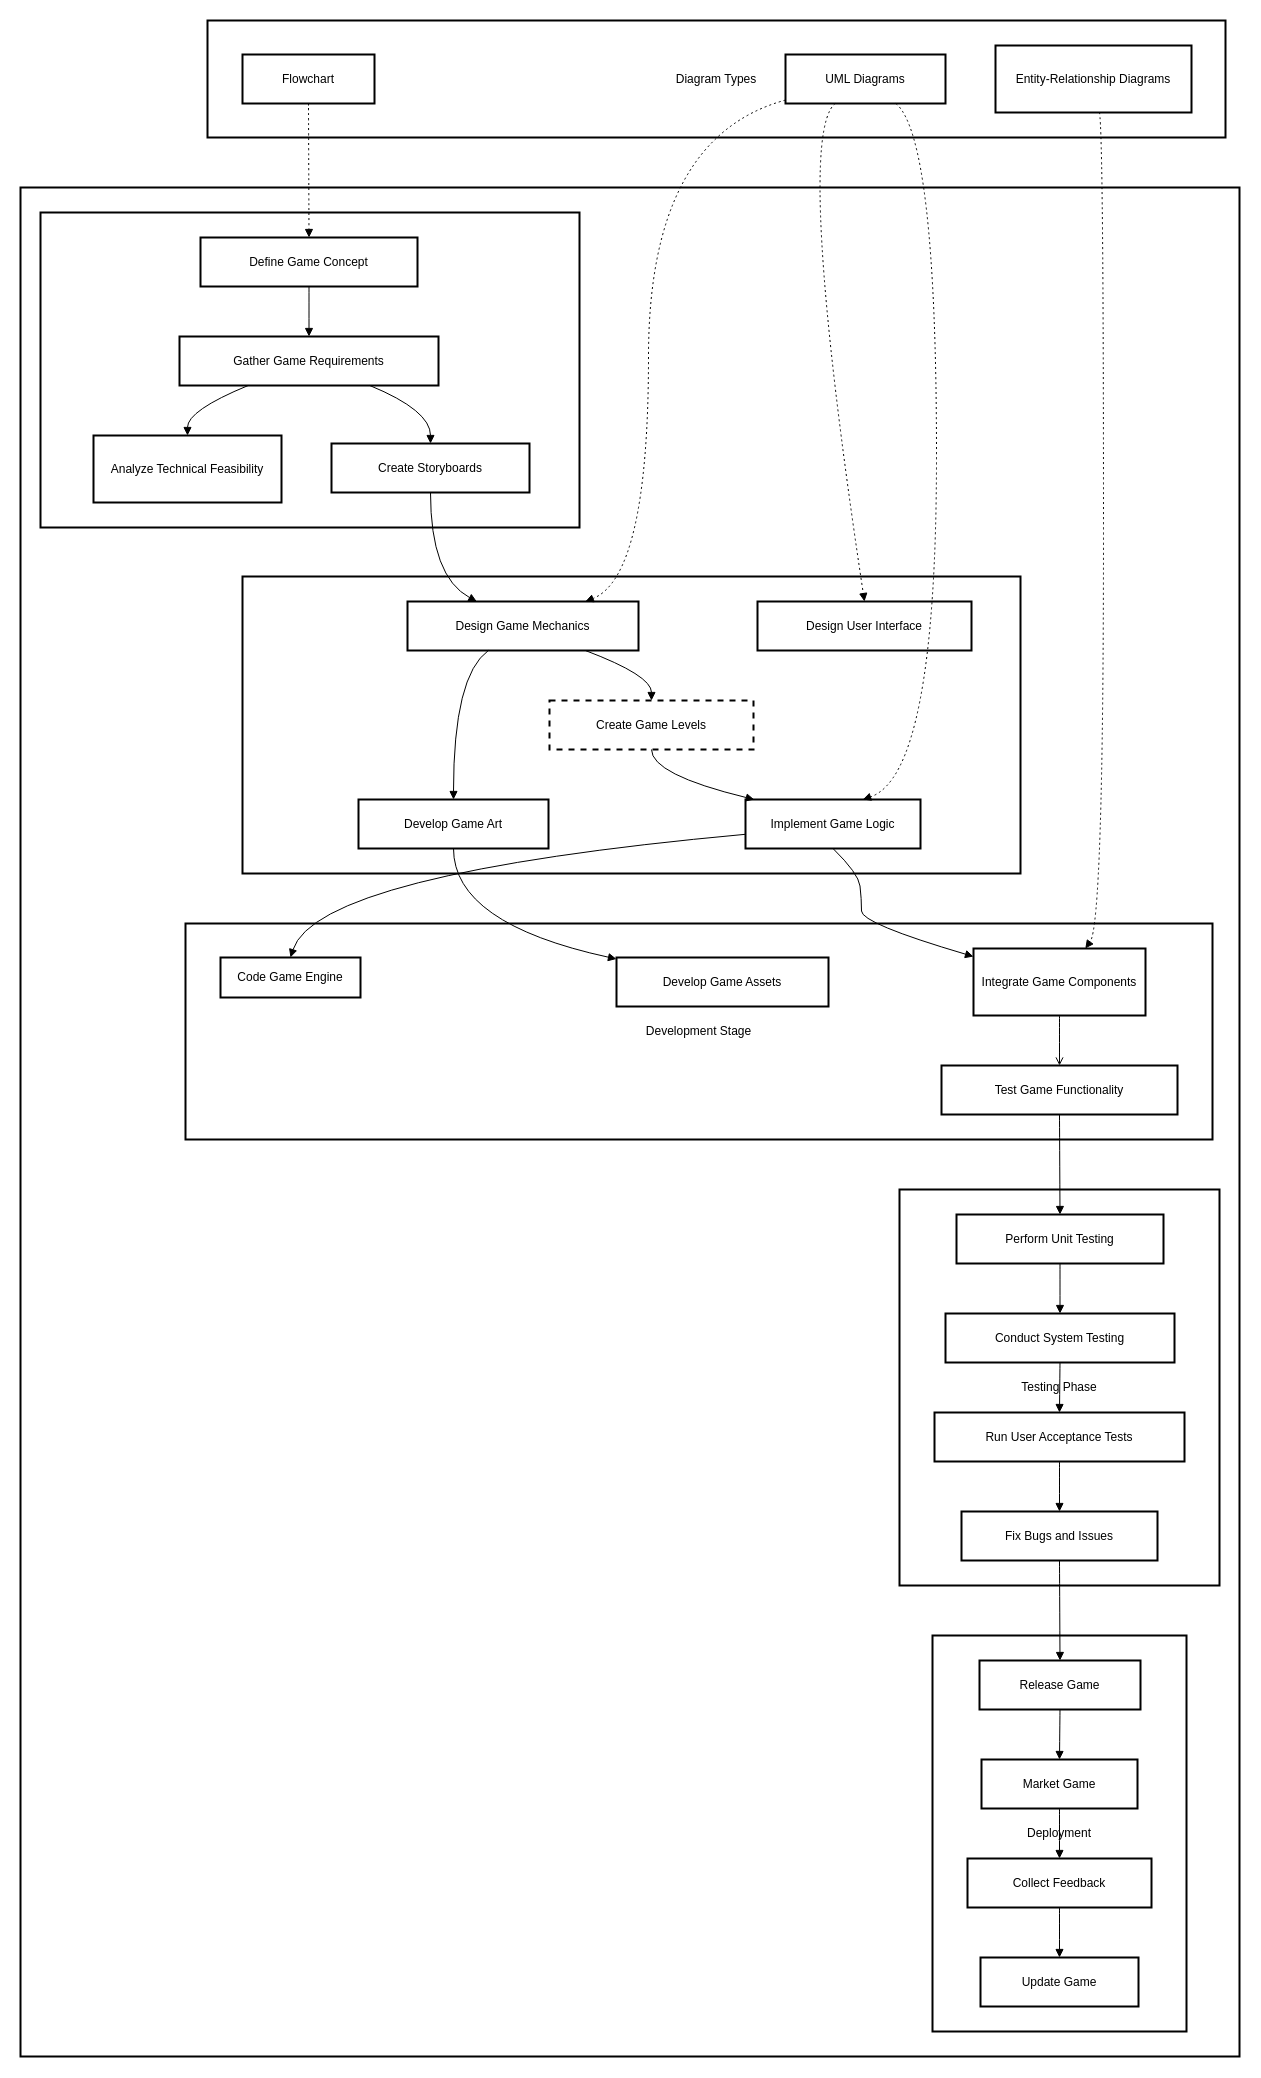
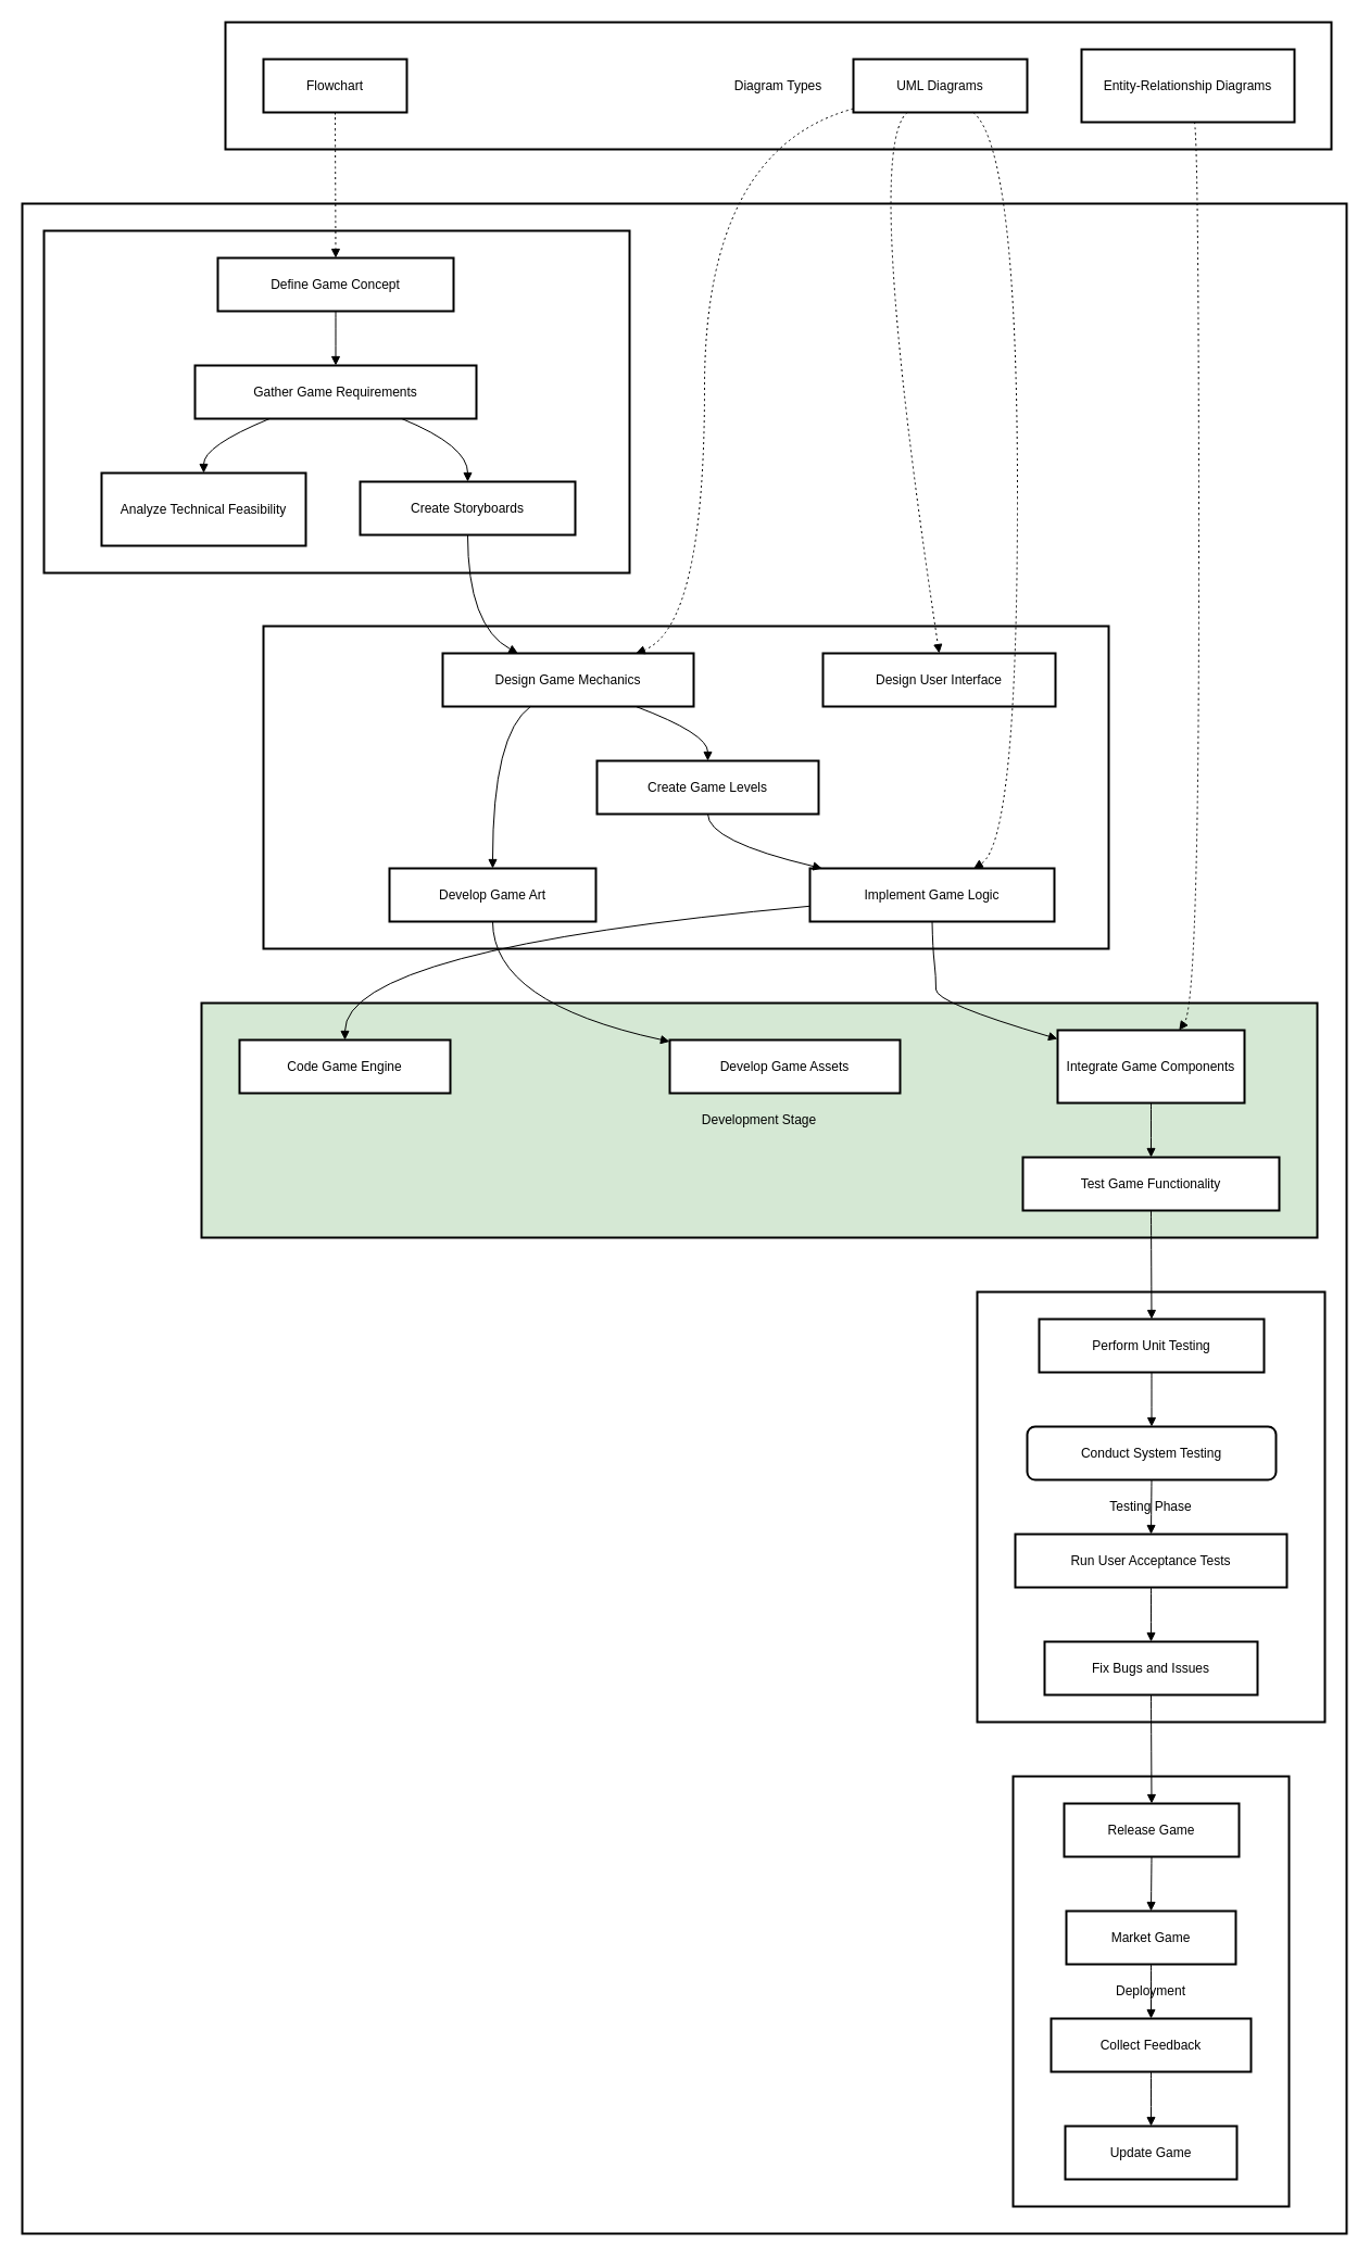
  <mxCell id="0" />
  <mxCell id="1" parent="0" />
  <mxCell id="2" value="Diagram Types" style="whiteSpace=wrap;strokeWidth=2;" parent="1" vertex="1"><mxGeometry x="207" y="20" width="1018" height="117" as="geometry" /></mxCell>
  <mxCell id="3" value="Game Development Process" style="whiteSpace=wrap;strokeWidth=2;" parent="1" vertex="1"><mxGeometry x="20" y="187" width="1219" height="1869" as="geometry" /></mxCell>
  <mxCell id="4" value="Deployment" style="whiteSpace=wrap;strokeWidth=2;" parent="1" vertex="1"><mxGeometry x="932" y="1635" width="254" height="396" as="geometry" /></mxCell>
  <mxCell id="5" value="Testing Phase" style="whiteSpace=wrap;strokeWidth=2;" parent="1" vertex="1"><mxGeometry x="899" y="1189" width="320" height="396" as="geometry" /></mxCell>
- <mxCell id="6" value="Development Stage" style="whiteSpace=wrap;strokeWidth=2;" parent="1" vertex="1"><mxGeometry x="185" y="923" width="1027" height="216" as="geometry" /></mxCell>
+ <mxCell id="6" value="Development Stage" style="whiteSpace=wrap;strokeWidth=2;fillColor=#d5e8d4;" parent="1" vertex="1"><mxGeometry x="185" y="923" width="1027" height="216" as="geometry" /></mxCell>
  <mxCell id="7" value="Design Phase" style="whiteSpace=wrap;strokeWidth=2;" parent="1" vertex="1"><mxGeometry x="242" y="576" width="778" height="297" as="geometry" /></mxCell>
  <mxCell id="8" value="Requirements Analysis" style="whiteSpace=wrap;strokeWidth=2;" parent="1" vertex="1"><mxGeometry x="40" y="212" width="539" height="315" as="geometry" /></mxCell>
  <mxCell id="9" value="Define Game Concept" style="whiteSpace=wrap;strokeWidth=2;" parent="1" vertex="1"><mxGeometry x="200" y="237" width="217" height="49" as="geometry" /></mxCell>
  <mxCell id="10" value="Gather Game Requirements" style="whiteSpace=wrap;strokeWidth=2;" parent="1" vertex="1"><mxGeometry x="179" y="336" width="259" height="49" as="geometry" /></mxCell>
  <mxCell id="11" value="Analyze Technical Feasibility" style="whiteSpace=wrap;strokeWidth=2;" parent="1" vertex="1"><mxGeometry x="93" y="435" width="188" height="67" as="geometry" /></mxCell>
  <mxCell id="12" value="Create Storyboards" style="whiteSpace=wrap;strokeWidth=2;" parent="1" vertex="1"><mxGeometry x="331" y="443" width="198" height="49" as="geometry" /></mxCell>
  <mxCell id="13" value="Design Game Mechanics" style="whiteSpace=wrap;strokeWidth=2;" parent="1" vertex="1"><mxGeometry x="407" y="601" width="231" height="49" as="geometry" /></mxCell>
- <mxCell id="14" value="Create Game Levels" style="whiteSpace=wrap;strokeWidth=2;dashed=1;" parent="1" vertex="1"><mxGeometry x="549" y="700" width="204" height="49" as="geometry" /></mxCell>
+ <mxCell id="14" value="Create Game Levels" style="whiteSpace=wrap;strokeWidth=2;" parent="1" vertex="1"><mxGeometry x="549" y="700" width="204" height="49" as="geometry" /></mxCell>
  <mxCell id="15" value="Develop Game Art" style="whiteSpace=wrap;strokeWidth=2;" parent="1" vertex="1"><mxGeometry x="358" y="799" width="190" height="49" as="geometry" /></mxCell>
- <mxCell id="16" value="Implement Game Logic" style="whiteSpace=wrap;strokeWidth=2;" parent="1" vertex="1"><mxGeometry x="745" y="799" width="175" height="49" as="geometry" /></mxCell>
+ <mxCell id="16" value="Implement Game Logic" style="whiteSpace=wrap;strokeWidth=2;" parent="1" vertex="1"><mxGeometry x="745" y="799" width="225" height="49" as="geometry" /></mxCell>
  <mxCell id="17" value="Design User Interface" style="whiteSpace=wrap;strokeWidth=2;" parent="1" vertex="1"><mxGeometry x="757" y="601" width="214" height="49" as="geometry" /></mxCell>
- <mxCell id="18" value="Code Game Engine" style="whiteSpace=wrap;strokeWidth=2;" parent="1" vertex="1"><mxGeometry x="220" y="957" width="140" height="40" as="geometry" /></mxCell>
+ <mxCell id="18" value="Code Game Engine" style="whiteSpace=wrap;strokeWidth=2;" parent="1" vertex="1"><mxGeometry x="220" y="957" width="194" height="49" as="geometry" /></mxCell>
  <mxCell id="19" value="Develop Game Assets" style="whiteSpace=wrap;strokeWidth=2;" parent="1" vertex="1"><mxGeometry x="616" y="957" width="212" height="49" as="geometry" /></mxCell>
  <mxCell id="20" value="Integrate Game Components" style="whiteSpace=wrap;strokeWidth=2;" parent="1" vertex="1"><mxGeometry x="973" y="948" width="172" height="67" as="geometry" /></mxCell>
  <mxCell id="21" value="Test Game Functionality" style="whiteSpace=wrap;strokeWidth=2;" parent="1" vertex="1"><mxGeometry x="941" y="1065" width="236" height="49" as="geometry" /></mxCell>
  <mxCell id="22" value="Perform Unit Testing" style="whiteSpace=wrap;strokeWidth=2;" parent="1" vertex="1"><mxGeometry x="956" y="1214" width="207" height="49" as="geometry" /></mxCell>
- <mxCell id="23" value="Conduct System Testing" style="whiteSpace=wrap;strokeWidth=2;" parent="1" vertex="1"><mxGeometry x="945" y="1313" width="229" height="49" as="geometry" /></mxCell>
+ <mxCell id="23" value="Conduct System Testing" style="whiteSpace=wrap;strokeWidth=2;rounded=1;" parent="1" vertex="1"><mxGeometry x="945" y="1313" width="229" height="49" as="geometry" /></mxCell>
  <mxCell id="24" value="Run User Acceptance Tests" style="whiteSpace=wrap;strokeWidth=2;" parent="1" vertex="1"><mxGeometry x="934" y="1412" width="250" height="49" as="geometry" /></mxCell>
  <mxCell id="25" value="Fix Bugs and Issues" style="whiteSpace=wrap;strokeWidth=2;" parent="1" vertex="1"><mxGeometry x="961" y="1511" width="196" height="49" as="geometry" /></mxCell>
  <mxCell id="26" value="Release Game" style="whiteSpace=wrap;strokeWidth=2;" parent="1" vertex="1"><mxGeometry x="979" y="1660" width="161" height="49" as="geometry" /></mxCell>
  <mxCell id="27" value="Market Game" style="whiteSpace=wrap;strokeWidth=2;" parent="1" vertex="1"><mxGeometry x="981" y="1759" width="156" height="49" as="geometry" /></mxCell>
  <mxCell id="28" value="Collect Feedback" style="whiteSpace=wrap;strokeWidth=2;" parent="1" vertex="1"><mxGeometry x="967" y="1858" width="184" height="49" as="geometry" /></mxCell>
  <mxCell id="29" value="Update Game" style="whiteSpace=wrap;strokeWidth=2;" parent="1" vertex="1"><mxGeometry x="980" y="1957" width="158" height="49" as="geometry" /></mxCell>
  <mxCell id="30" value="Flowchart" style="whiteSpace=wrap;strokeWidth=2;" parent="1" vertex="1"><mxGeometry x="242" y="54" width="132" height="49" as="geometry" /></mxCell>
  <mxCell id="31" value="UML Diagrams" style="whiteSpace=wrap;strokeWidth=2;" parent="1" vertex="1"><mxGeometry x="785" y="54" width="160" height="49" as="geometry" /></mxCell>
  <mxCell id="32" value="Entity-Relationship Diagrams" style="whiteSpace=wrap;strokeWidth=2;" parent="1" vertex="1"><mxGeometry x="995" y="45" width="196" height="67" as="geometry" /></mxCell>
  <mxCell id="33" value="" style="curved=1;startArrow=none;endArrow=block;exitX=0.5;exitY=0.99;entryX=0.5;entryY=-0.01;" parent="1" source="9" target="10" edge="1"><mxGeometry relative="1" as="geometry"><Array as="points" /></mxGeometry></mxCell>
  <mxCell id="34" value="" style="curved=1;startArrow=none;endArrow=block;exitX=0.27;exitY=0.99;entryX=0.5;entryY=-0.01;" parent="1" source="10" target="11" edge="1"><mxGeometry relative="1" as="geometry"><Array as="points"><mxPoint x="187" y="410" /></Array></mxGeometry></mxCell>
  <mxCell id="35" value="" style="curved=1;startArrow=none;endArrow=block;exitX=0.73;exitY=0.99;entryX=0.5;entryY=0.01;" parent="1" source="10" target="12" edge="1"><mxGeometry relative="1" as="geometry"><Array as="points"><mxPoint x="430" y="410" /></Array></mxGeometry></mxCell>
  <mxCell id="36" value="" style="curved=1;startArrow=none;endArrow=block;exitX=0.5;exitY=1.01;entryX=0.3;entryY=0;" parent="1" source="12" target="13" edge="1"><mxGeometry relative="1" as="geometry"><Array as="points"><mxPoint x="430" y="576" /></Array></mxGeometry></mxCell>
  <mxCell id="37" value="" style="curved=1;startArrow=none;endArrow=block;exitX=0.77;exitY=1;entryX=0.5;entryY=0;" parent="1" source="13" target="14" edge="1"><mxGeometry relative="1" as="geometry"><Array as="points"><mxPoint x="651" y="675" /></Array></mxGeometry></mxCell>
  <mxCell id="38" value="" style="curved=1;startArrow=none;endArrow=block;exitX=0.35;exitY=1;entryX=0.5;entryY=0;" parent="1" source="13" target="15" edge="1"><mxGeometry relative="1" as="geometry"><Array as="points"><mxPoint x="453" y="675" /></Array></mxGeometry></mxCell>
  <mxCell id="39" value="" style="curved=1;startArrow=none;endArrow=block;exitX=0.5;exitY=1;entryX=0.05;entryY=0;" parent="1" source="14" target="16" edge="1"><mxGeometry relative="1" as="geometry"><Array as="points"><mxPoint x="651" y="774" /></Array></mxGeometry></mxCell>
  <mxCell id="40" value="" style="curved=1;startArrow=none;endArrow=block;exitX=0;exitY=0.71;entryX=0.5;entryY=0;" parent="1" source="16" target="18" edge="1"><mxGeometry relative="1" as="geometry"><Array as="points"><mxPoint x="317" y="873" /></Array></mxGeometry></mxCell>
  <mxCell id="41" value="" style="curved=1;startArrow=none;endArrow=block;exitX=0.5;exitY=1;entryX=0;entryY=0.03;" parent="1" source="15" target="19" edge="1"><mxGeometry relative="1" as="geometry"><Array as="points"><mxPoint x="453" y="923" /></Array></mxGeometry></mxCell>
  <mxCell id="42" value="" style="curved=1;startArrow=none;endArrow=block;exitX=0.5;exitY=1;entryX=0;entryY=0.12;" parent="1" source="16" target="20" edge="1"><mxGeometry relative="1" as="geometry"><Array as="points"><mxPoint x="858" y="873" /><mxPoint x="861" y="898" /><mxPoint x="861" y="923" /></Array></mxGeometry></mxCell>
- <mxCell id="43" value="" style="curved=1;startArrow=none;endArrow=open;exitX=0.5;exitY=1;entryX=0.5;entryY=0;" parent="1" source="20" target="21" edge="1"><mxGeometry relative="1" as="geometry"><Array as="points" /></mxGeometry></mxCell>
+ <mxCell id="43" value="" style="curved=1;startArrow=none;endArrow=block;exitX=0.5;exitY=1;entryX=0.5;entryY=0;" parent="1" source="20" target="21" edge="1"><mxGeometry relative="1" as="geometry"><Array as="points" /></mxGeometry></mxCell>
  <mxCell id="44" value="" style="curved=1;startArrow=none;endArrow=block;exitX=0.5;exitY=1;entryX=0.5;entryY=0;" parent="1" source="21" target="22" edge="1"><mxGeometry relative="1" as="geometry"><Array as="points" /></mxGeometry></mxCell>
  <mxCell id="45" value="" style="curved=1;startArrow=none;endArrow=block;exitX=0.5;exitY=1;entryX=0.5;entryY=0;" parent="1" source="22" target="23" edge="1"><mxGeometry relative="1" as="geometry"><Array as="points" /></mxGeometry></mxCell>
  <mxCell id="46" value="" style="curved=1;startArrow=none;endArrow=block;exitX=0.5;exitY=1;entryX=0.5;entryY=0;" parent="1" source="23" target="24" edge="1"><mxGeometry relative="1" as="geometry"><Array as="points" /></mxGeometry></mxCell>
  <mxCell id="47" value="" style="curved=1;startArrow=none;endArrow=block;exitX=0.5;exitY=1;entryX=0.5;entryY=0;" parent="1" source="24" target="25" edge="1"><mxGeometry relative="1" as="geometry"><Array as="points" /></mxGeometry></mxCell>
  <mxCell id="48" value="" style="curved=1;startArrow=none;endArrow=block;exitX=0.5;exitY=1;entryX=0.5;entryY=0;" parent="1" source="25" target="26" edge="1"><mxGeometry relative="1" as="geometry"><Array as="points" /></mxGeometry></mxCell>
  <mxCell id="49" value="" style="curved=1;startArrow=none;endArrow=block;exitX=0.5;exitY=1;entryX=0.5;entryY=0;" parent="1" source="26" target="27" edge="1"><mxGeometry relative="1" as="geometry"><Array as="points" /></mxGeometry></mxCell>
  <mxCell id="50" value="" style="curved=1;startArrow=none;endArrow=block;exitX=0.5;exitY=1;entryX=0.5;entryY=0;" parent="1" source="27" target="28" edge="1"><mxGeometry relative="1" as="geometry"><Array as="points" /></mxGeometry></mxCell>
  <mxCell id="51" value="" style="curved=1;startArrow=none;endArrow=block;exitX=0.5;exitY=1;entryX=0.5;entryY=0;" parent="1" source="28" target="29" edge="1"><mxGeometry relative="1" as="geometry"><Array as="points" /></mxGeometry></mxCell>
  <mxCell id="52" value="" style="curved=1;dashed=1;dashPattern=2 3;startArrow=none;endArrow=block;exitX=0.5;exitY=1;entryX=0.5;entryY=-0.01;" parent="1" source="30" target="9" edge="1"><mxGeometry relative="1" as="geometry"><Array as="points" /></mxGeometry></mxCell>
  <mxCell id="53" value="" style="curved=1;dashed=1;dashPattern=2 3;startArrow=none;endArrow=block;exitX=0;exitY=0.93;entryX=0.77;entryY=0;" parent="1" source="31" target="13" edge="1"><mxGeometry relative="1" as="geometry"><Array as="points"><mxPoint x="648" y="137" /><mxPoint x="648" y="576" /></Array></mxGeometry></mxCell>
  <mxCell id="54" value="" style="curved=1;dashed=1;dashPattern=2 3;startArrow=none;endArrow=block;exitX=0.69;exitY=1;entryX=0.67;entryY=0;" parent="1" source="31" target="16" edge="1"><mxGeometry relative="1" as="geometry"><Array as="points"><mxPoint x="936" y="137" /><mxPoint x="936" y="774" /></Array></mxGeometry></mxCell>
  <mxCell id="55" value="" style="curved=1;dashed=1;dashPattern=2 3;startArrow=none;endArrow=block;exitX=0.31;exitY=1;entryX=0.5;entryY=0;" parent="1" source="31" target="17" edge="1"><mxGeometry relative="1" as="geometry"><Array as="points"><mxPoint x="794" y="137" /></Array></mxGeometry></mxCell>
  <mxCell id="56" value="" style="curved=1;dashed=1;dashPattern=2 3;startArrow=none;endArrow=block;exitX=0.53;exitY=0.99;entryX=0.65;entryY=0;" parent="1" source="32" target="20" edge="1"><mxGeometry relative="1" as="geometry"><Array as="points"><mxPoint x="1103" y="137" /><mxPoint x="1103" y="923" /></Array></mxGeometry></mxCell>
